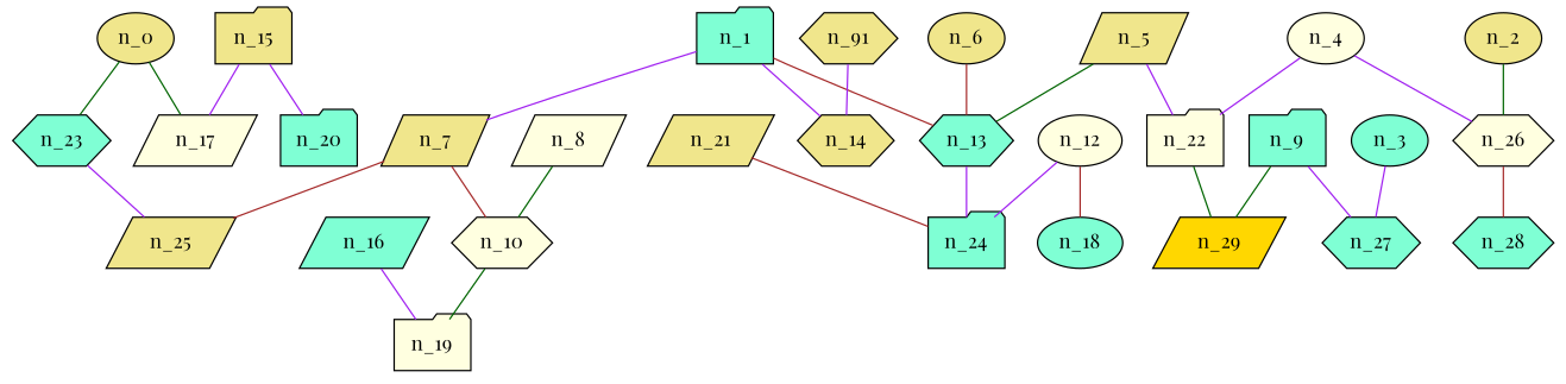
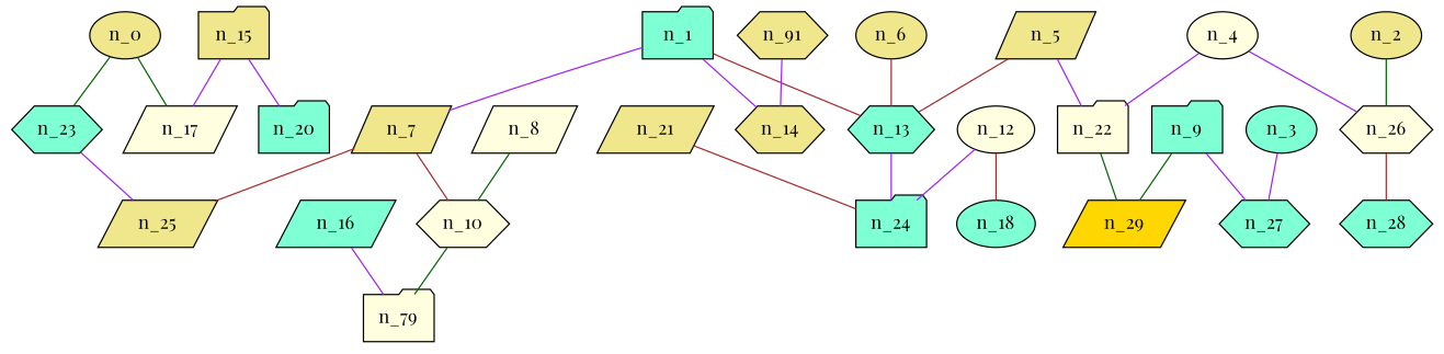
  graph {
    fontname="Playfair Display"
    node [fillcolor=aquamarine fontname="Playfair Display" shape=parallelogram style=filled]
    edge [color=purple fontname="Playfair Display"]
    n_0 [fillcolor=khaki shape=ellipse]
    n_17 [fillcolor=lightyellow]
    n_23 [shape=hexagon]
    n_25 [fillcolor=khaki]
    n_1 [shape=folder]
    n_7 [fillcolor=khaki]
    n_13 [shape=hexagon]
    n_14 [fillcolor=khaki shape=hexagon]
    n_10 [fillcolor=lightyellow shape=hexagon]
    n_24 [shape=folder]
    n_2 [fillcolor=khaki shape=ellipse]
    n_26 [fillcolor=lightyellow shape=hexagon]
    n_28 [shape=hexagon]
    n_3 [shape=ellipse]
    n_27 [shape=hexagon]
    n_4 [fillcolor=lightyellow shape=ellipse]
    n_22 [fillcolor=lightyellow shape=folder]
    n_29 [fillcolor=gold]
    n_5 [fillcolor=khaki]
    n_6 [fillcolor=khaki shape=ellipse]
-   n_19 [fillcolor=lightyellow shape=folder]
+   n_19 [fillcolor=lightyellow shape=folder label=n_79]
    n_8 [fillcolor=lightyellow]
    n_9 [shape=folder]
    n24 [fillcolor=khaki label=n_91 shape=hexagon]
    n_12 [fillcolor=lightyellow shape=ellipse]
    n_18 [shape=ellipse]
    n_15 [fillcolor=khaki shape=folder]
    n_20 [shape=folder]
    n_16
    n_21 [fillcolor=khaki]
    n_0 -- n_17 [color=darkgreen]
    n_0 -- n_23 [color=darkgreen]
    n_23 -- n_25
    n_1 -- n_7
    n_1 -- n_13 [color=brown]
    n_1 -- n_14
    n_7 -- n_25 [color=brown]
    n_7 -- n_10 [color=brown]
    n_13 -- n_24
    n_10 -- n_19 [color=darkgreen]
    n_2 -- n_26 [color=darkgreen]
    n_26 -- n_28 [color=brown]
    n_3 -- n_27
    n_4 -- n_26
    n_4 -- n_22
    n_22 -- n_29 [color=darkgreen]
-   n_5 -- n_13 [color=darkgreen]
+   n_5 -- n_13 [color=brown]
    n_5 -- n_22
    n_6 -- n_13 [color=brown]
    n_8 -- n_10 [color=darkgreen]
    n_9 -- n_27
    n_9 -- n_29 [color=darkgreen]
    n24 -- n_14
    n_12 -- n_24
    n_12 -- n_18 [color=brown]
    n_15 -- n_17
    n_15 -- n_20
    n_16 -- n_19
    n_21 -- n_24 [color=brown]
  }
